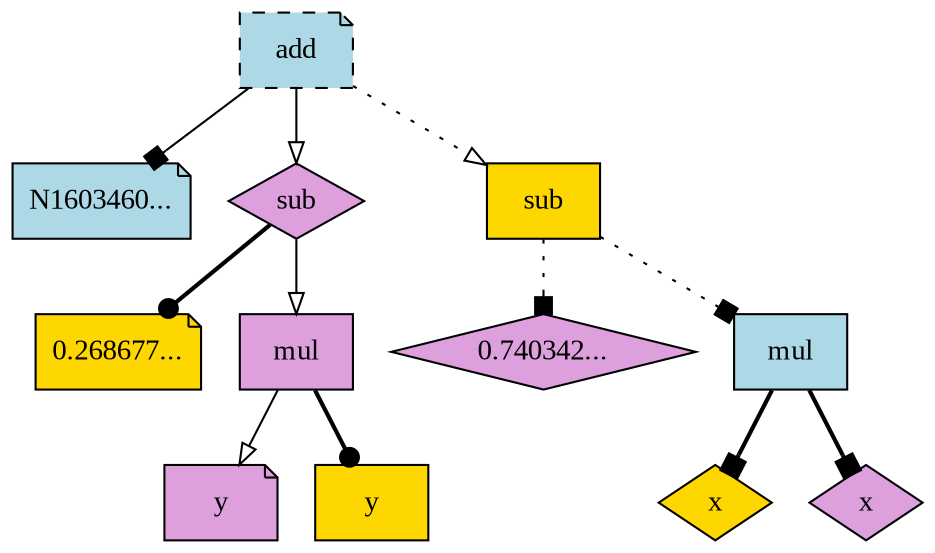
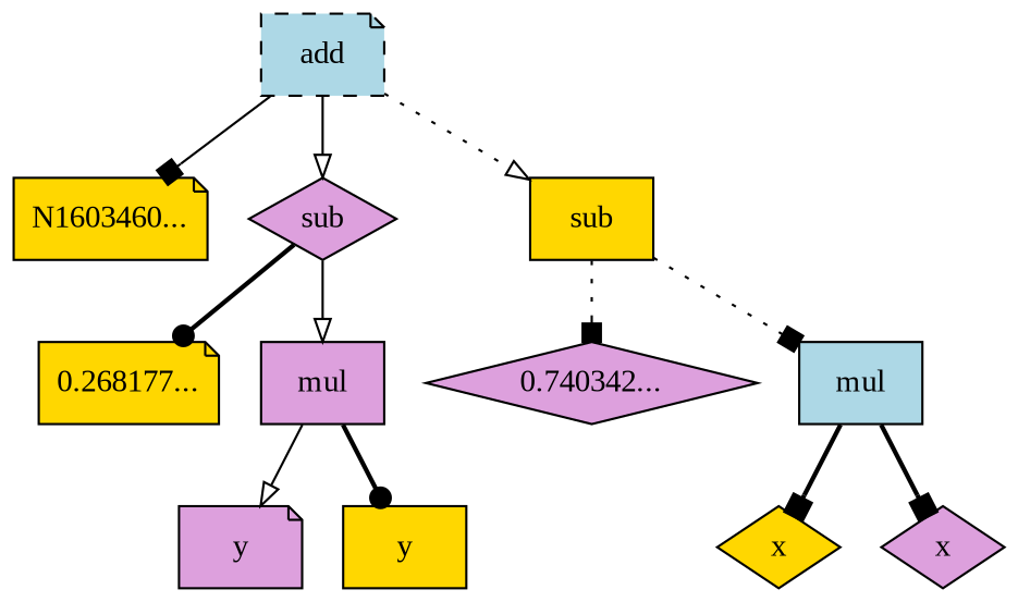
  digraph {
    fontname="Liberation Serif"
    node [fillcolor=plum fontname="Liberation Serif" shape=note style=filled]
    edge [arrowhead=box fontname="Liberation Serif" style=solid]
-   n1 [fillcolor=lightblue label="N1603460..."]
+   n1 [fillcolor=gold label="N1603460..."]
    n2 [fillcolor=lightblue label=add style="dashed,filled"]
    n3 [label=sub shape=diamond style="solid,filled"]
    n4 [fillcolor=gold label=sub shape=box]
-   n5 [fillcolor=gold label="0.268677..."]
+   n5 [fillcolor=gold label="0.268177..."]
    n6 [label=mul shape=box]
    n7 [label="0.740342..." shape=diamond]
    n8 [fillcolor=lightblue label=mul shape=box]
    n9 [label=y]
    n10 [fillcolor=gold label=y shape=box]
    n11 [fillcolor=gold label=x shape=diamond]
    n12 [label=x shape=diamond]
    n2 -> n1
    n2 -> n3 [arrowhead=onormal]
    n2 -> n4 [arrowhead=onormal style=dotted]
    n3 -> n5 [arrowhead=dot style=bold]
    n3 -> n6 [arrowhead=onormal]
    n4 -> n7 [style=dotted]
    n4 -> n8 [style=dotted]
    n6 -> n9 [arrowhead=onormal]
    n6 -> n10 [arrowhead=dot style=bold]
    n8 -> n11 [style=bold]
    n8 -> n12 [style=bold]
  }
